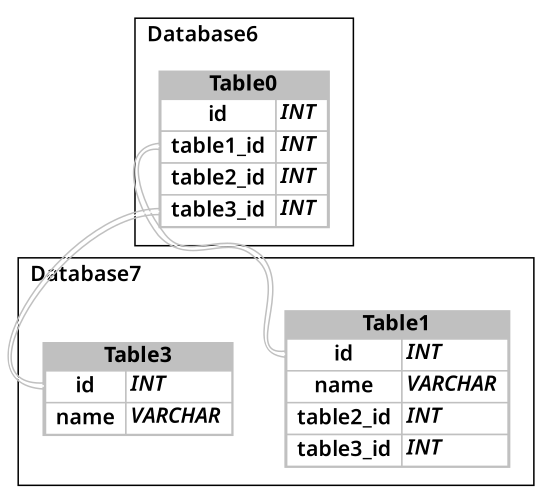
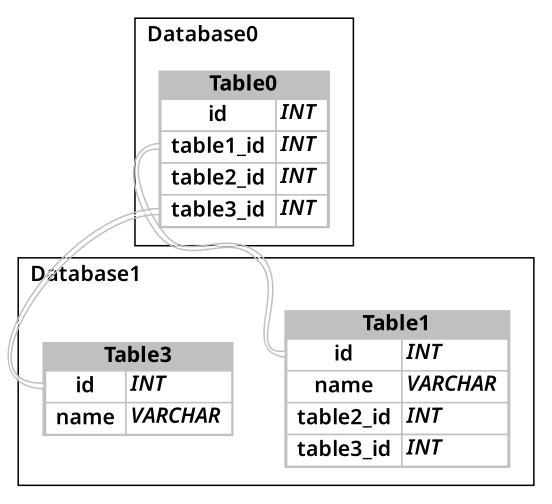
  digraph {
    bgcolor=white
    color=black
    fontcolor=black
    fontname="Yu Mincho Demibold"
    rankdir=TB
    node [fontcolor=black fontname="Yu Mincho Demibold" shape=none]
    edge [color="gray:white:gray" dir=none fontcolor=black fontname="Yu Mincho Demibold" headport=id]
    n1 [label=<<table border="1" cellspacing="0" cellpadding="0" color="gray" bgcolor="gray">       <tr><td colspan="2"><b>Table0</b></td></tr>       <tr><td bgcolor="white" cellpadding="2" port="id"> id </td><td bgcolor="white" cellpadding="2" align="left"><i>INT</i> </td></tr>       <tr><td bgcolor="white" cellpadding="2" port="table1_id"> table1_id </td><td bgcolor="white" cellpadding="2" align="left"><i>INT</i> </td></tr>       <tr><td bgcolor="white" cellpadding="2" port="table2_id"> table2_id </td><td bgcolor="white" cellpadding="2" align="left"><i>INT</i> </td></tr>       <tr><td bgcolor="white" cellpadding="2" port="table3_id"> table3_id </td><td bgcolor="white" cellpadding="2" align="left"><i>INT</i> </td></tr>     </table>>]
    n2 [label=<<table border="1" cellspacing="0" cellpadding="0" color="gray" bgcolor="gray">       <tr><td colspan="2"><b>Table1</b></td></tr>       <tr><td bgcolor="white" cellpadding="2" port="id"> id </td><td bgcolor="white" cellpadding="2" align="left"><i>INT</i> </td></tr>       <tr><td bgcolor="white" cellpadding="2" port="name"> name </td><td bgcolor="white" cellpadding="2" align="left"><i>VARCHAR</i> </td></tr>       <tr><td bgcolor="white" cellpadding="2" port="table2_id"> table2_id </td><td bgcolor="white" cellpadding="2" align="left"><i>INT</i> </td></tr>       <tr><td bgcolor="white" cellpadding="2" port="table3_id"> table3_id </td><td bgcolor="white" cellpadding="2" align="left"><i>INT</i> </td></tr>     </table>>]
    n3 [label=<<table border="1" cellspacing="0" cellpadding="0" color="gray" bgcolor="gray">       <tr><td colspan="2"><b>Table3</b></td></tr>       <tr><td bgcolor="white" cellpadding="2" port="id"> id </td><td bgcolor="white" cellpadding="2" align="left"><i>INT</i> </td></tr>       <tr><td bgcolor="white" cellpadding="2" port="name"> name </td><td bgcolor="white" cellpadding="2" align="left"><i>VARCHAR</i> </td></tr>     </table>>]
    subgraph cluster_1 {
-     label=Database6
+     label=Database0
      labeljust=l
      n1
    }
    subgraph cluster_2 {
-     label=Database7
+     label=Database1
      labeljust=l
      n2
      n3
    }
    n1 -> n2 [tailport=table1_id]
    n1 -> n3 [tailport=table3_id]
  }
